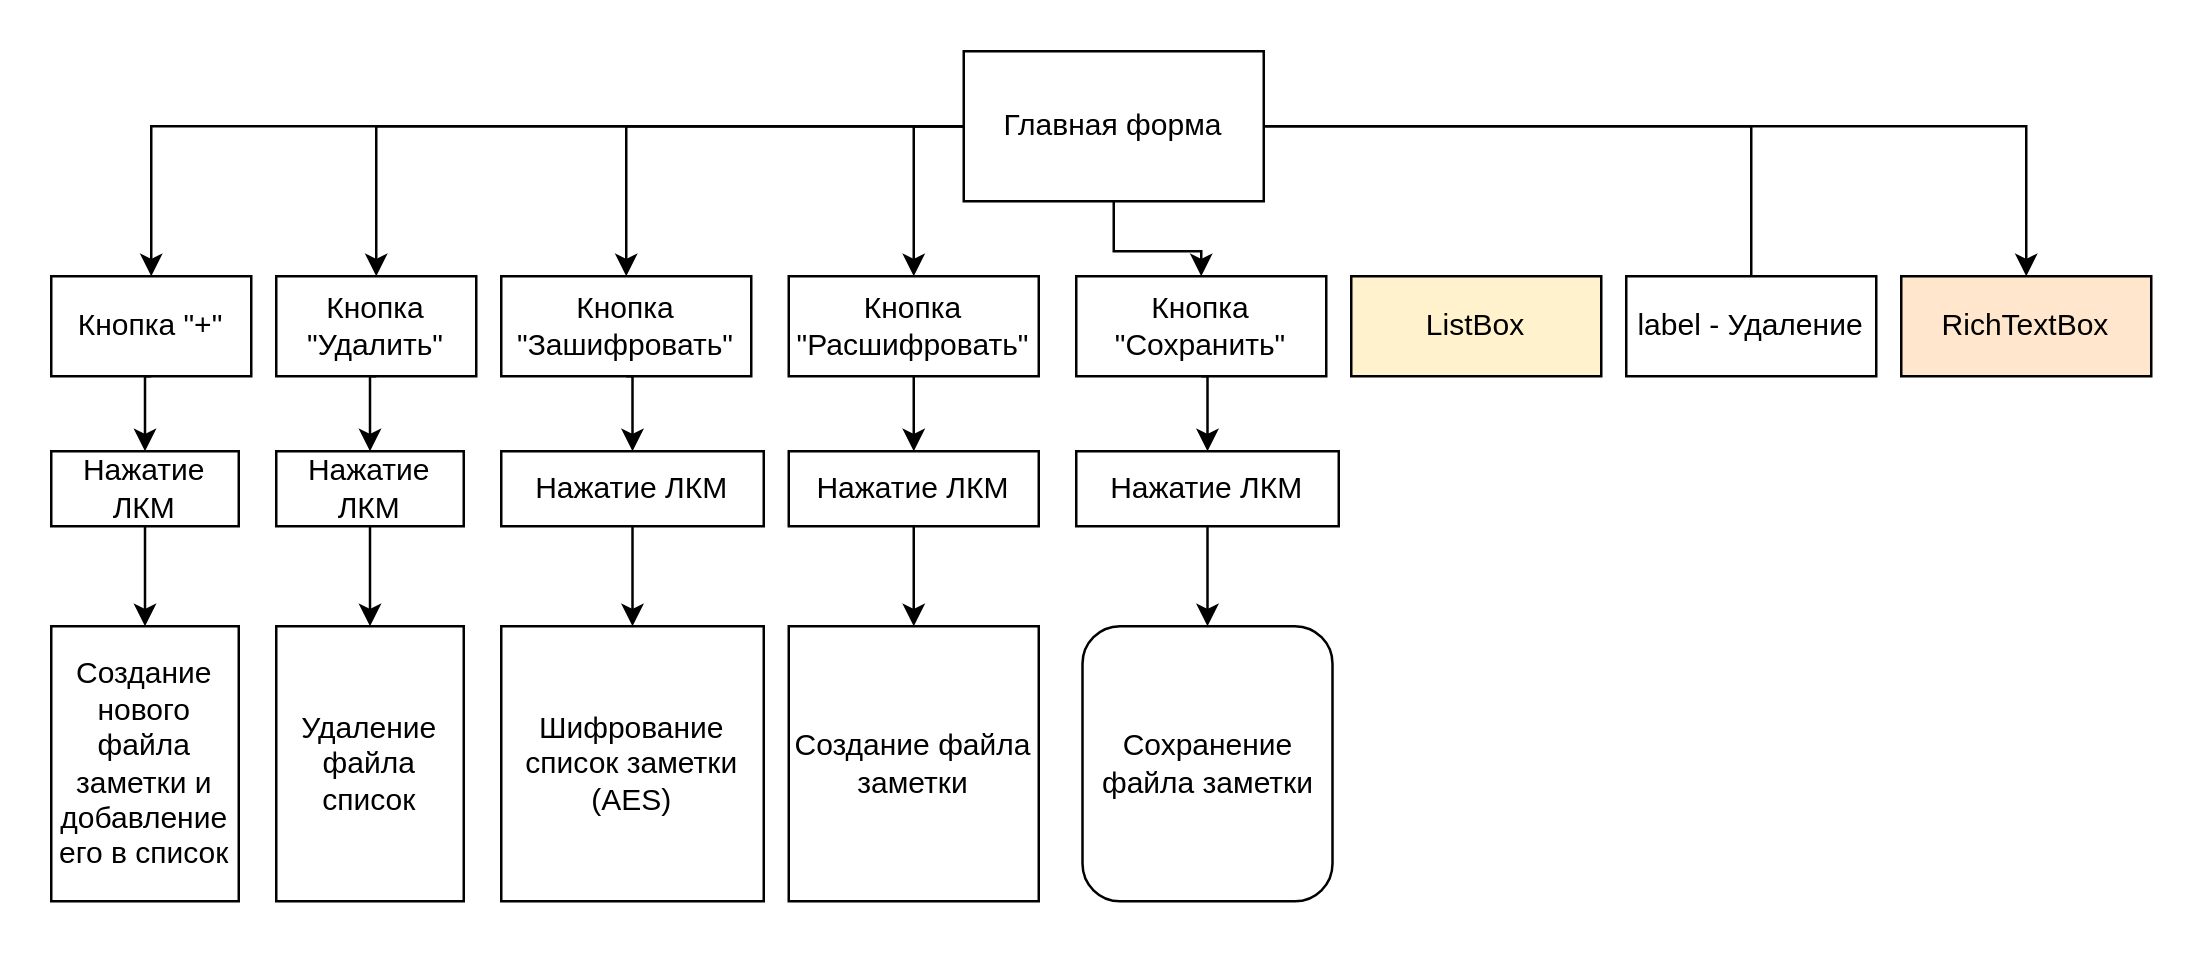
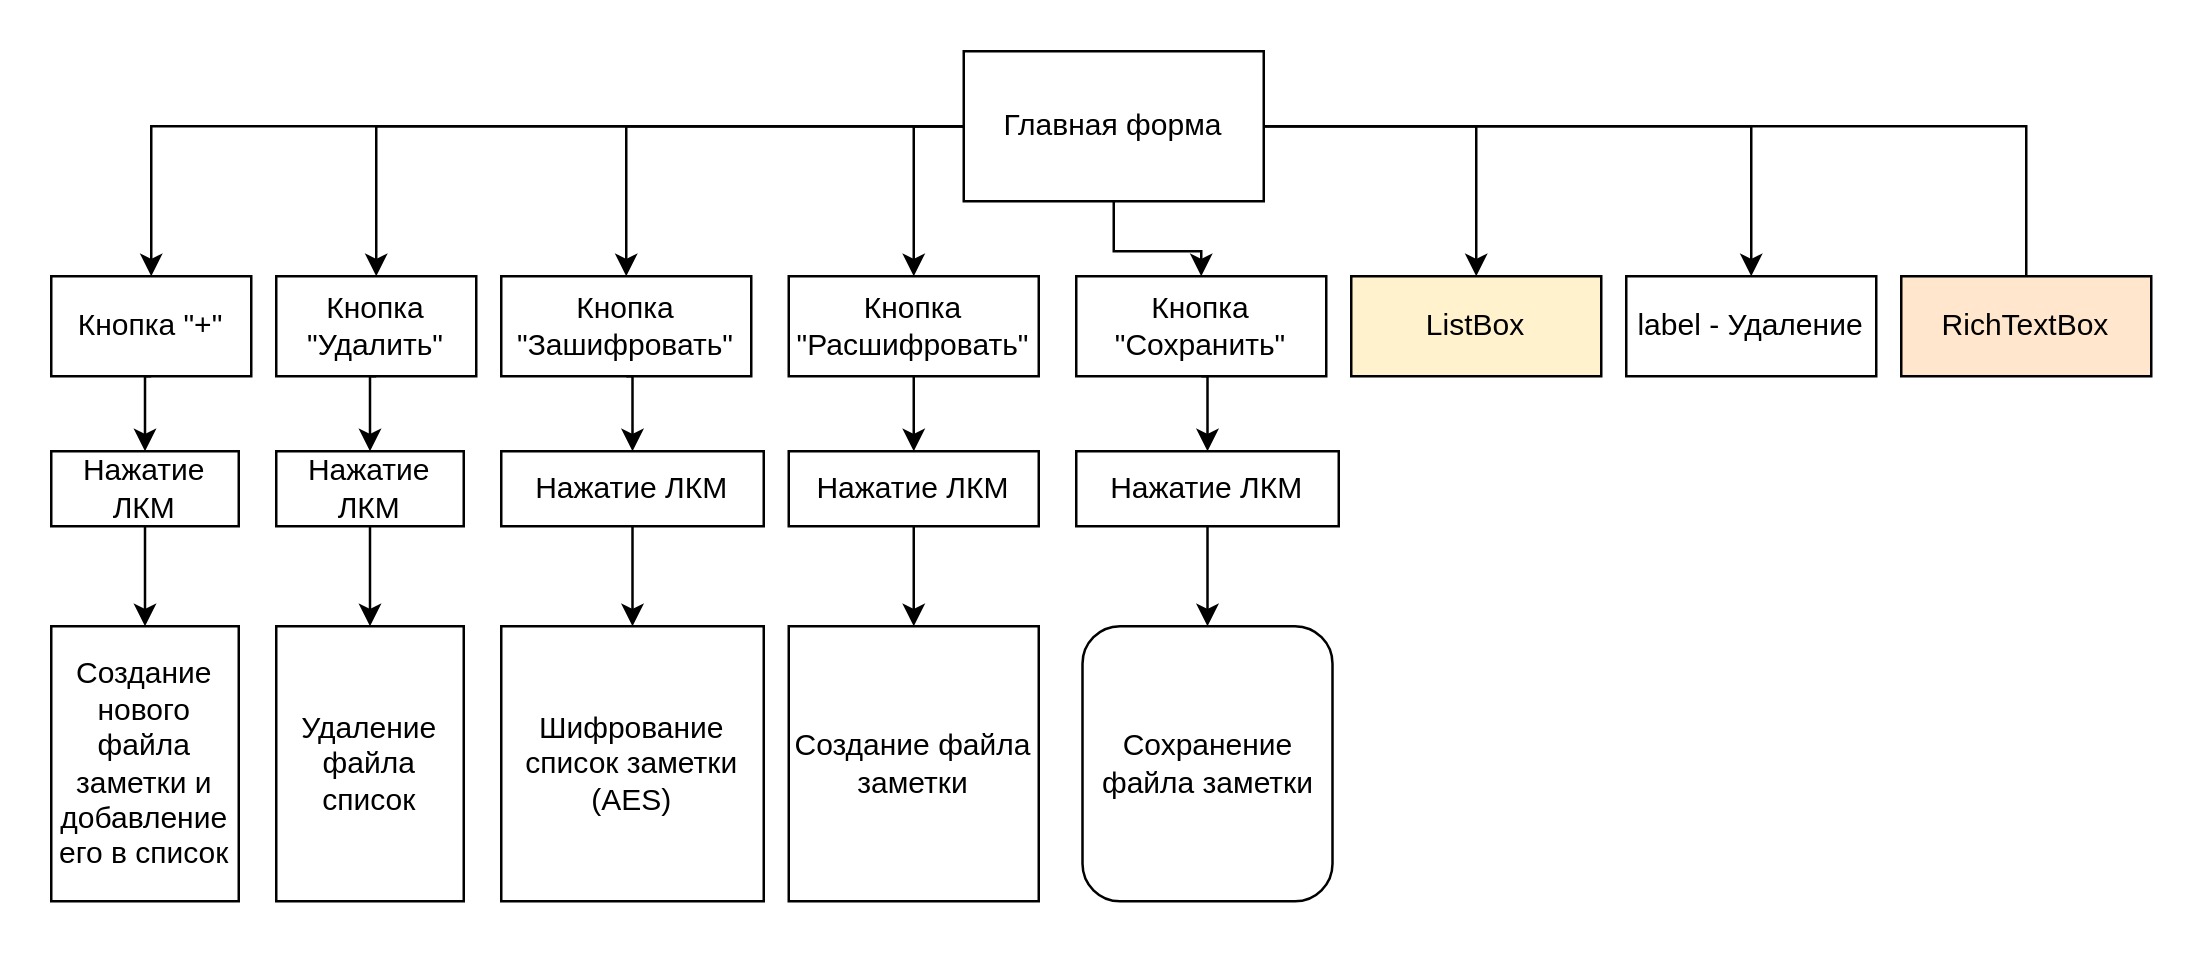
  <mxCell id="0" />
  <mxCell id="1" parent="0" />
  <mxCell id="2" style="edgeStyle=orthogonalEdgeStyle;rounded=0;orthogonalLoop=1;jettySize=auto;html=1;exitX=0;exitY=0.5;exitDx=0;exitDy=0;entryX=0.5;entryY=0;entryDx=0;entryDy=0;" parent="1" source="10" target="12" edge="1"><mxGeometry relative="1" as="geometry" /></mxCell>
  <mxCell id="3" style="edgeStyle=orthogonalEdgeStyle;rounded=0;orthogonalLoop=1;jettySize=auto;html=1;exitX=0;exitY=0.5;exitDx=0;exitDy=0;entryX=0.5;entryY=0;entryDx=0;entryDy=0;" parent="1" source="10" target="14" edge="1"><mxGeometry relative="1" as="geometry" /></mxCell>
  <mxCell id="4" style="edgeStyle=orthogonalEdgeStyle;rounded=0;orthogonalLoop=1;jettySize=auto;html=1;exitX=0;exitY=0.5;exitDx=0;exitDy=0;entryX=0.5;entryY=0;entryDx=0;entryDy=0;" parent="1" source="10" target="16" edge="1"><mxGeometry relative="1" as="geometry" /></mxCell>
  <mxCell id="5" style="edgeStyle=orthogonalEdgeStyle;rounded=0;orthogonalLoop=1;jettySize=auto;html=1;exitX=0;exitY=0.5;exitDx=0;exitDy=0;entryX=0.5;entryY=0;entryDx=0;entryDy=0;" parent="1" source="10" target="18" edge="1"><mxGeometry relative="1" as="geometry" /></mxCell>
  <mxCell id="6" style="edgeStyle=orthogonalEdgeStyle;rounded=0;orthogonalLoop=1;jettySize=auto;html=1;exitX=0.5;exitY=1;exitDx=0;exitDy=0;entryX=0.5;entryY=0;entryDx=0;entryDy=0;" parent="1" source="10" target="20" edge="1"><mxGeometry relative="1" as="geometry" /></mxCell>
- <mxCell id="8" style="edgeStyle=orthogonalEdgeStyle;rounded=0;orthogonalLoop=1;jettySize=auto;html=1;exitX=1;exitY=0.5;exitDx=0;exitDy=0;entryX=0.5;entryY=0;entryDx=0;entryDy=0;endArrow=none;" parent="1" source="10" target="22" edge="1"><mxGeometry relative="1" as="geometry" /></mxCell>
- <mxCell id="9" style="edgeStyle=orthogonalEdgeStyle;rounded=0;orthogonalLoop=1;jettySize=auto;html=1;exitX=1;exitY=0.5;exitDx=0;exitDy=0;entryX=0.5;entryY=0;entryDx=0;entryDy=0;" parent="1" source="10" target="23" edge="1"><mxGeometry relative="1" as="geometry" /></mxCell>
+ <mxCell id="7" style="edgeStyle=orthogonalEdgeStyle;rounded=0;orthogonalLoop=1;jettySize=auto;html=1;exitX=1;exitY=0.5;exitDx=0;exitDy=0;entryX=0.5;entryY=0;entryDx=0;entryDy=0;" parent="1" source="10" target="21" edge="1"><mxGeometry relative="1" as="geometry" /></mxCell>
+ <mxCell id="8" style="edgeStyle=orthogonalEdgeStyle;rounded=0;orthogonalLoop=1;jettySize=auto;html=1;exitX=1;exitY=0.5;exitDx=0;exitDy=0;entryX=0.5;entryY=0;entryDx=0;entryDy=0;" parent="1" source="10" target="22" edge="1"><mxGeometry relative="1" as="geometry" /></mxCell>
+ <mxCell id="9" style="edgeStyle=orthogonalEdgeStyle;rounded=0;orthogonalLoop=1;jettySize=auto;html=1;exitX=1;exitY=0.5;exitDx=0;exitDy=0;entryX=0.5;entryY=0;entryDx=0;entryDy=0;endArrow=none;" parent="1" source="10" target="23" edge="1"><mxGeometry relative="1" as="geometry" /></mxCell>
  <mxCell id="10" value="Главная форма" style="rounded=0;whiteSpace=wrap;html=1;" parent="1" vertex="1"><mxGeometry x="385" y="20" width="120" height="60" as="geometry" /></mxCell>
  <mxCell id="11" style="edgeStyle=orthogonalEdgeStyle;rounded=0;orthogonalLoop=1;jettySize=auto;html=1;exitX=0.5;exitY=1;exitDx=0;exitDy=0;entryX=0.5;entryY=0;entryDx=0;entryDy=0;" parent="1" source="12" target="25" edge="1"><mxGeometry relative="1" as="geometry" /></mxCell>
  <mxCell id="12" value="Кнопка &quot;+&quot;" style="rounded=0;whiteSpace=wrap;html=1;" parent="1" vertex="1"><mxGeometry x="20" y="110" width="80" height="40" as="geometry" /></mxCell>
  <mxCell id="13" style="edgeStyle=orthogonalEdgeStyle;rounded=0;orthogonalLoop=1;jettySize=auto;html=1;exitX=0.5;exitY=1;exitDx=0;exitDy=0;entryX=0.5;entryY=0;entryDx=0;entryDy=0;" parent="1" source="14" target="27" edge="1"><mxGeometry relative="1" as="geometry" /></mxCell>
  <mxCell id="14" value="Кнопка &quot;Удалить&quot;" style="rounded=0;whiteSpace=wrap;html=1;" parent="1" vertex="1"><mxGeometry x="110" y="110" width="80" height="40" as="geometry" /></mxCell>
  <mxCell id="15" style="edgeStyle=orthogonalEdgeStyle;rounded=0;orthogonalLoop=1;jettySize=auto;html=1;exitX=0.5;exitY=1;exitDx=0;exitDy=0;entryX=0.5;entryY=0;entryDx=0;entryDy=0;" parent="1" source="16" target="29" edge="1"><mxGeometry relative="1" as="geometry" /></mxCell>
  <mxCell id="16" value="Кнопка &quot;Зашифровать&quot;" style="rounded=0;whiteSpace=wrap;html=1;" parent="1" vertex="1"><mxGeometry x="200" y="110" width="100" height="40" as="geometry" /></mxCell>
  <mxCell id="17" style="edgeStyle=orthogonalEdgeStyle;rounded=0;orthogonalLoop=1;jettySize=auto;html=1;exitX=0.5;exitY=1;exitDx=0;exitDy=0;entryX=0.5;entryY=0;entryDx=0;entryDy=0;" parent="1" source="18" target="31" edge="1"><mxGeometry relative="1" as="geometry" /></mxCell>
  <mxCell id="18" value="Кнопка &quot;Расшифровать&quot;" style="rounded=0;whiteSpace=wrap;html=1;" parent="1" vertex="1"><mxGeometry x="315" y="110" width="100" height="40" as="geometry" /></mxCell>
  <mxCell id="19" style="edgeStyle=orthogonalEdgeStyle;rounded=0;orthogonalLoop=1;jettySize=auto;html=1;exitX=0.5;exitY=1;exitDx=0;exitDy=0;entryX=0.5;entryY=0;entryDx=0;entryDy=0;" parent="1" source="20" target="33" edge="1"><mxGeometry relative="1" as="geometry" /></mxCell>
  <mxCell id="20" value="Кнопка &quot;Сохранить&quot;" style="rounded=0;whiteSpace=wrap;html=1;" parent="1" vertex="1"><mxGeometry x="430" y="110" width="100" height="40" as="geometry" /></mxCell>
  <mxCell id="21" value="ListBox" style="rounded=0;whiteSpace=wrap;html=1;fillColor=#fff2cc;" parent="1" vertex="1"><mxGeometry x="540" y="110" width="100" height="40" as="geometry" /></mxCell>
  <mxCell id="22" value="label - Удаление" style="rounded=0;whiteSpace=wrap;html=1;" parent="1" vertex="1"><mxGeometry x="650" y="110" width="100" height="40" as="geometry" /></mxCell>
  <mxCell id="23" value="RichTextBox" style="rounded=0;whiteSpace=wrap;html=1;fillColor=#ffe6cc;" parent="1" vertex="1"><mxGeometry x="760" y="110" width="100" height="40" as="geometry" /></mxCell>
  <mxCell id="24" style="edgeStyle=orthogonalEdgeStyle;rounded=0;orthogonalLoop=1;jettySize=auto;html=1;exitX=0.5;exitY=1;exitDx=0;exitDy=0;entryX=0.5;entryY=0;entryDx=0;entryDy=0;" parent="1" source="25" target="34" edge="1"><mxGeometry relative="1" as="geometry" /></mxCell>
  <mxCell id="25" value="Нажатие ЛКМ" style="rounded=0;whiteSpace=wrap;html=1;" parent="1" vertex="1"><mxGeometry x="20" y="180" width="75" height="30" as="geometry" /></mxCell>
  <mxCell id="26" style="edgeStyle=orthogonalEdgeStyle;rounded=0;orthogonalLoop=1;jettySize=auto;html=1;exitX=0.5;exitY=1;exitDx=0;exitDy=0;entryX=0.5;entryY=0;entryDx=0;entryDy=0;" parent="1" source="27" target="35" edge="1"><mxGeometry relative="1" as="geometry" /></mxCell>
  <mxCell id="27" value="Нажатие ЛКМ" style="rounded=0;whiteSpace=wrap;html=1;" parent="1" vertex="1"><mxGeometry x="110" y="180" width="75" height="30" as="geometry" /></mxCell>
  <mxCell id="28" style="edgeStyle=orthogonalEdgeStyle;rounded=0;orthogonalLoop=1;jettySize=auto;html=1;exitX=0.5;exitY=1;exitDx=0;exitDy=0;entryX=0.5;entryY=0;entryDx=0;entryDy=0;" parent="1" source="29" target="36" edge="1"><mxGeometry relative="1" as="geometry" /></mxCell>
  <mxCell id="29" value="Нажатие ЛКМ" style="rounded=0;whiteSpace=wrap;html=1;" parent="1" vertex="1"><mxGeometry x="200" y="180" width="105" height="30" as="geometry" /></mxCell>
  <mxCell id="30" style="edgeStyle=orthogonalEdgeStyle;rounded=0;orthogonalLoop=1;jettySize=auto;html=1;exitX=0.5;exitY=1;exitDx=0;exitDy=0;entryX=0.5;entryY=0;entryDx=0;entryDy=0;" parent="1" source="31" target="37" edge="1"><mxGeometry relative="1" as="geometry" /></mxCell>
  <mxCell id="31" value="Нажатие ЛКМ" style="rounded=0;whiteSpace=wrap;html=1;" parent="1" vertex="1"><mxGeometry x="315" y="180" width="100" height="30" as="geometry" /></mxCell>
  <mxCell id="32" style="edgeStyle=orthogonalEdgeStyle;rounded=0;orthogonalLoop=1;jettySize=auto;html=1;exitX=0.5;exitY=1;exitDx=0;exitDy=0;entryX=0.5;entryY=0;entryDx=0;entryDy=0;" parent="1" source="33" target="38" edge="1"><mxGeometry relative="1" as="geometry" /></mxCell>
  <mxCell id="33" value="Нажатие ЛКМ" style="rounded=0;whiteSpace=wrap;html=1;" parent="1" vertex="1"><mxGeometry x="430" y="180" width="105" height="30" as="geometry" /></mxCell>
  <mxCell id="34" value="Создание нового файла заметки и добавление его в список" style="rounded=0;whiteSpace=wrap;html=1;" parent="1" vertex="1"><mxGeometry x="20" y="250" width="75" height="110" as="geometry" /></mxCell>
  <mxCell id="35" value="Удаление файла список" style="rounded=0;whiteSpace=wrap;html=1;" parent="1" vertex="1"><mxGeometry x="110" y="250" width="75" height="110" as="geometry" /></mxCell>
  <mxCell id="36" value="Шифрование список заметки (AES)" style="rounded=0;whiteSpace=wrap;html=1;" parent="1" vertex="1"><mxGeometry x="200" y="250" width="105" height="110" as="geometry" /></mxCell>
  <mxCell id="37" value="Создание файла заметки" style="rounded=0;whiteSpace=wrap;html=1;" parent="1" vertex="1"><mxGeometry x="315" y="250" width="100" height="110" as="geometry" /></mxCell>
  <mxCell id="38" value="Сохранение файла заметки" style="whiteSpace=wrap;html=1;rounded=1;" parent="1" vertex="1"><mxGeometry x="432.5" y="250" width="100" height="110" as="geometry" /></mxCell>
